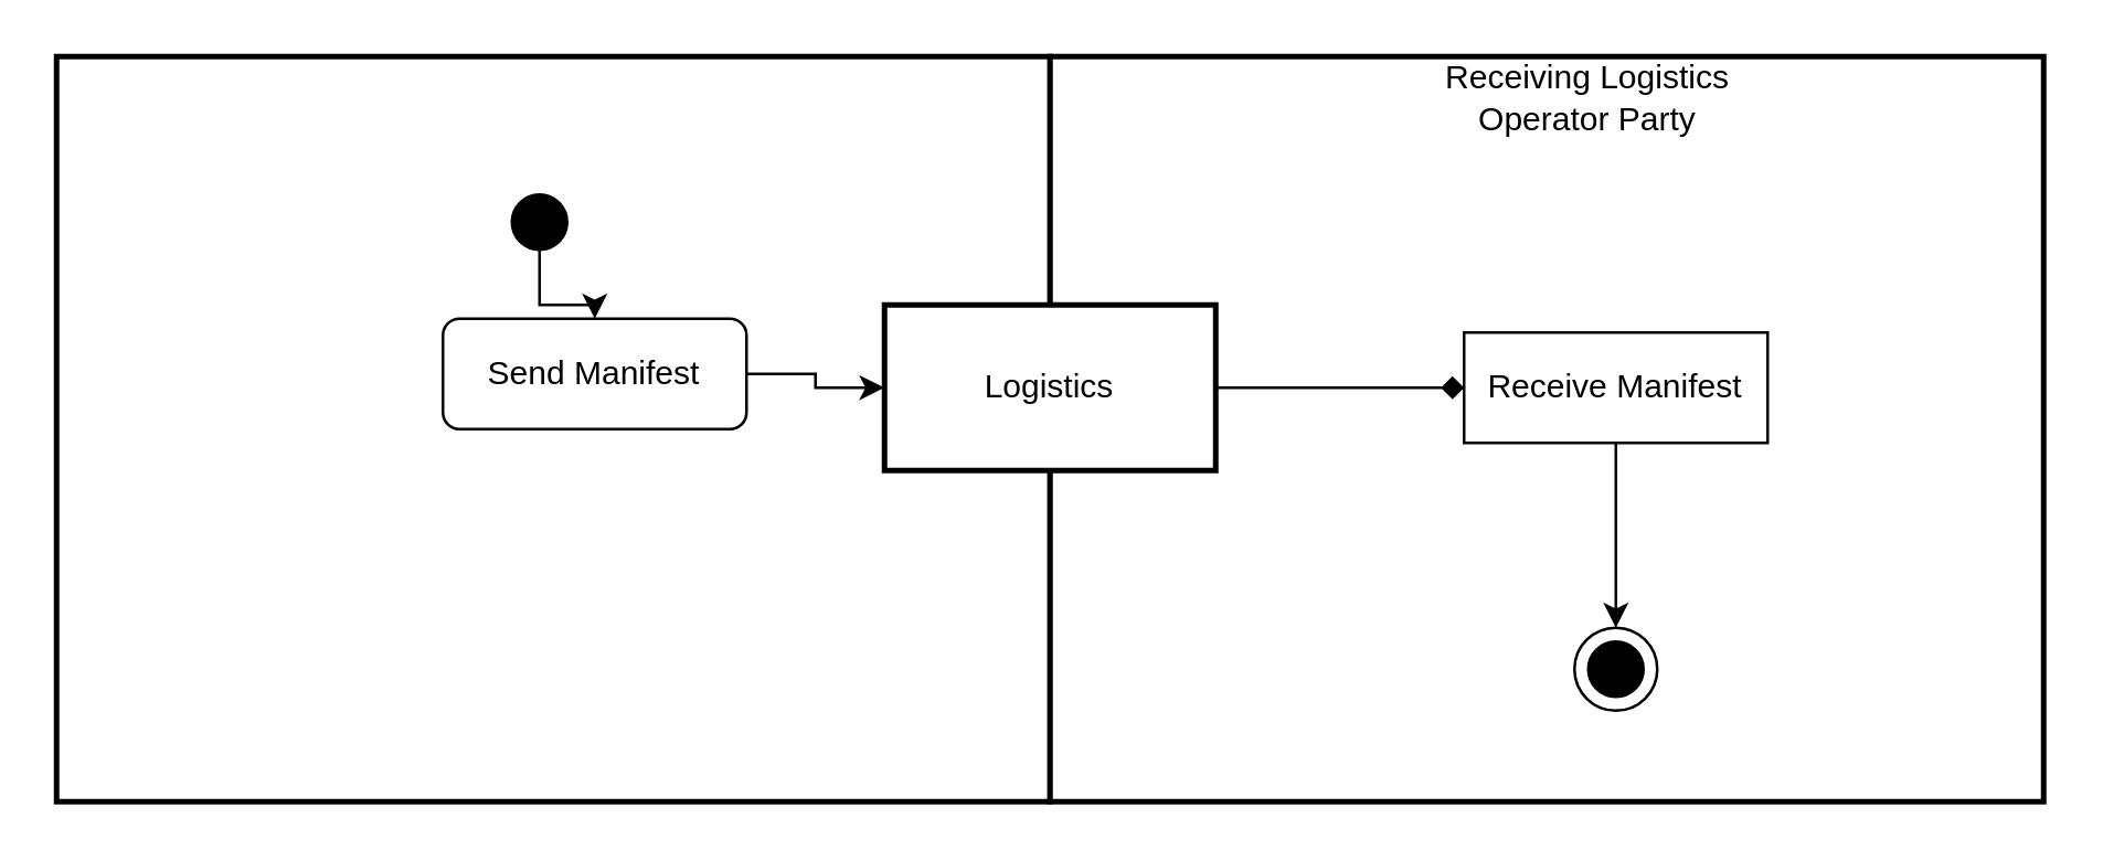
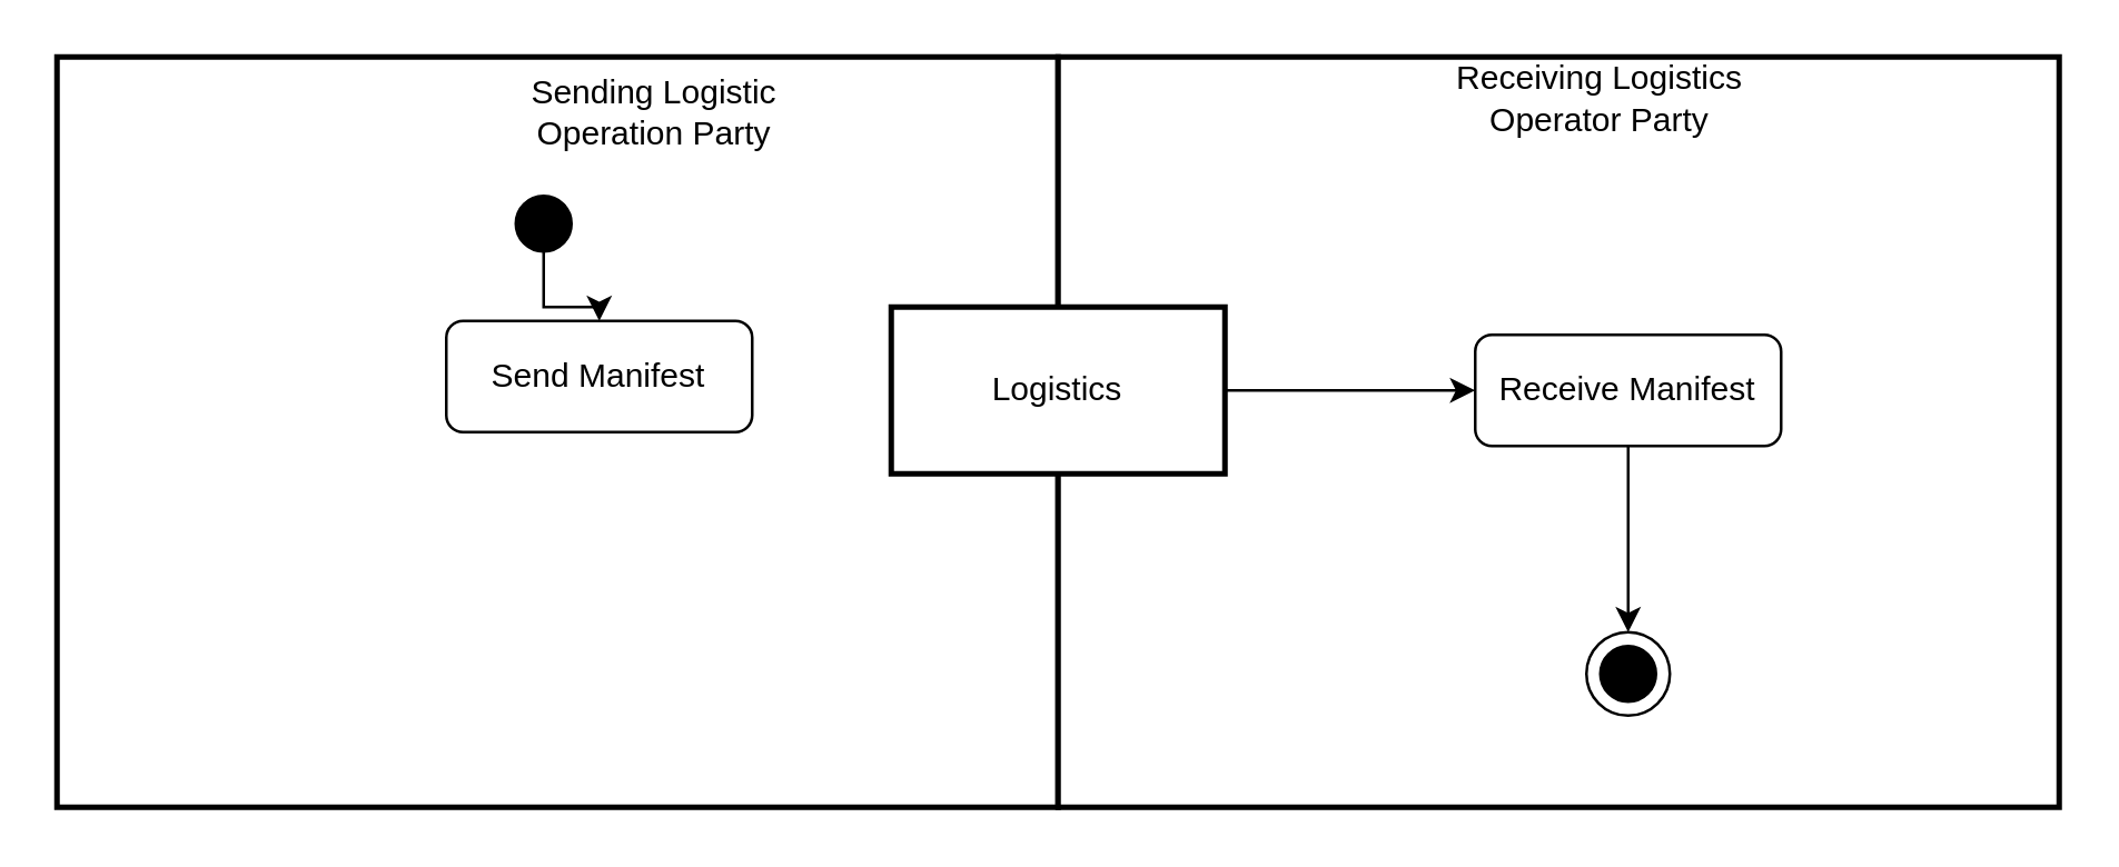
  <mxCell id="0" />
  <mxCell id="1" parent="0" />
  <mxCell id="2" value="" style="rounded=0;whiteSpace=wrap;html=1;strokeWidth=2;" parent="1" vertex="1"><mxGeometry x="20" y="20" width="360" height="270" as="geometry" /></mxCell>
  <mxCell id="3" value="" style="rounded=0;whiteSpace=wrap;html=1;strokeWidth=2;" parent="1" vertex="1"><mxGeometry x="380" y="20" width="360" height="270" as="geometry" /></mxCell>
  <mxCell id="4" value="" style="edgeStyle=orthogonalEdgeStyle;rounded=0;orthogonalLoop=1;jettySize=auto;html=1;entryX=0.5;entryY=0;entryDx=0;entryDy=0;" parent="1" source="5" target="9" edge="1"><mxGeometry relative="1" as="geometry"><mxPoint x="195" y="170" as="targetPoint" /></mxGeometry></mxCell>
  <mxCell id="5" value="" style="ellipse;whiteSpace=wrap;html=1;aspect=fixed;strokeWidth=1;fillColor=#000000;" parent="1" vertex="1"><mxGeometry x="185" y="70" width="20" height="20" as="geometry" /></mxCell>
+ <mxCell id="6" value="Sending Logistic Operation Party" style="text;html=1;strokeColor=none;fillColor=none;align=center;verticalAlign=middle;whiteSpace=wrap;rounded=0;" parent="1" vertex="1"><mxGeometry x="170" y="30" width="130" height="20" as="geometry" /></mxCell>
  <mxCell id="7" value="Receiving Logistics Operator Party" style="text;html=1;strokeColor=none;fillColor=none;align=center;verticalAlign=middle;whiteSpace=wrap;rounded=0;" parent="1" vertex="1"><mxGeometry x="520" y="25" width="110" height="20" as="geometry" /></mxCell>
- <mxCell id="8" style="edgeStyle=orthogonalEdgeStyle;rounded=0;orthogonalLoop=1;jettySize=auto;html=1;entryX=0;entryY=0.5;entryDx=0;entryDy=0;" parent="1" source="9" target="11" edge="1"><mxGeometry relative="1" as="geometry" /></mxCell>
  <mxCell id="9" value="Send Manifest" style="rounded=1;whiteSpace=wrap;html=1;strokeWidth=1;fillColor=#FFFFFF;" parent="1" vertex="1"><mxGeometry x="160" y="115" width="110" height="40" as="geometry" /></mxCell>
- <mxCell id="10" style="edgeStyle=orthogonalEdgeStyle;rounded=0;orthogonalLoop=1;jettySize=auto;html=1;entryX=0;entryY=0.5;entryDx=0;entryDy=0;endArrow=diamond;" parent="1" source="11" target="13" edge="1"><mxGeometry relative="1" as="geometry" /></mxCell>
+ <mxCell id="10" style="edgeStyle=orthogonalEdgeStyle;rounded=0;orthogonalLoop=1;jettySize=auto;html=1;entryX=0;entryY=0.5;entryDx=0;entryDy=0;" parent="1" source="11" target="13" edge="1"><mxGeometry relative="1" as="geometry" /></mxCell>
  <mxCell id="11" value="Logistics" style="rounded=0;whiteSpace=wrap;html=1;strokeWidth=2;fillColor=#FFFFFF;" parent="1" vertex="1"><mxGeometry x="320" y="110" width="120" height="60" as="geometry" /></mxCell>
  <mxCell id="12" style="edgeStyle=orthogonalEdgeStyle;rounded=0;orthogonalLoop=1;jettySize=auto;html=1;entryX=0.5;entryY=0;entryDx=0;entryDy=0;" parent="1" source="13" target="14" edge="1"><mxGeometry relative="1" as="geometry" /></mxCell>
- <mxCell id="13" value="Receive Manifest" style="whiteSpace=wrap;html=1;strokeWidth=1;fillColor=#FFFFFF;rounded=0;" parent="1" vertex="1"><mxGeometry x="530" y="120" width="110" height="40" as="geometry" /></mxCell>
+ <mxCell id="13" value="Receive Manifest" style="rounded=1;whiteSpace=wrap;html=1;strokeWidth=1;fillColor=#FFFFFF;" parent="1" vertex="1"><mxGeometry x="530" y="120" width="110" height="40" as="geometry" /></mxCell>
  <mxCell id="14" value="" style="ellipse;whiteSpace=wrap;html=1;aspect=fixed;strokeWidth=1;fillColor=#FFFFFF;" parent="1" vertex="1"><mxGeometry x="570" y="227" width="30" height="30" as="geometry" /></mxCell>
  <mxCell id="15" value="" style="ellipse;whiteSpace=wrap;html=1;aspect=fixed;strokeWidth=1;fillColor=#000000;" parent="1" vertex="1"><mxGeometry x="575" y="232" width="20" height="20" as="geometry" /></mxCell>
